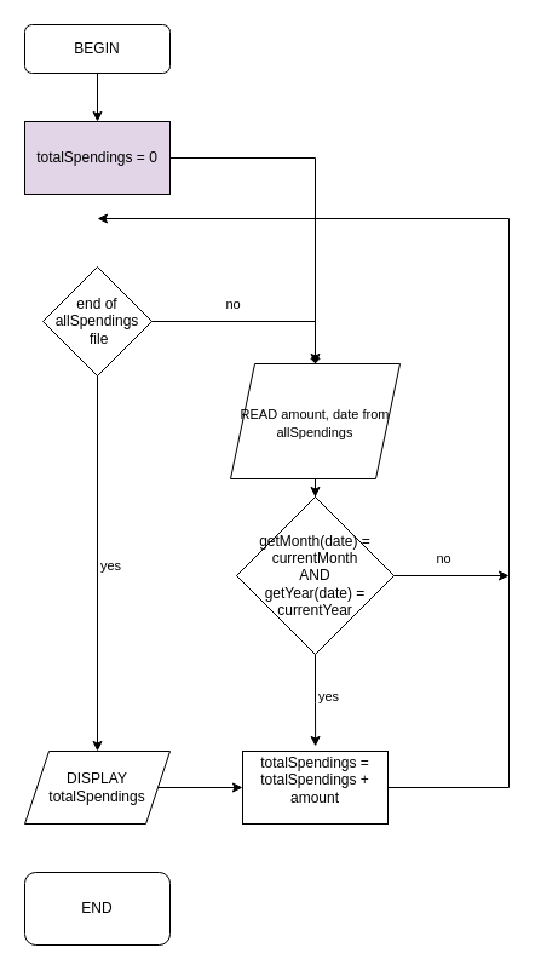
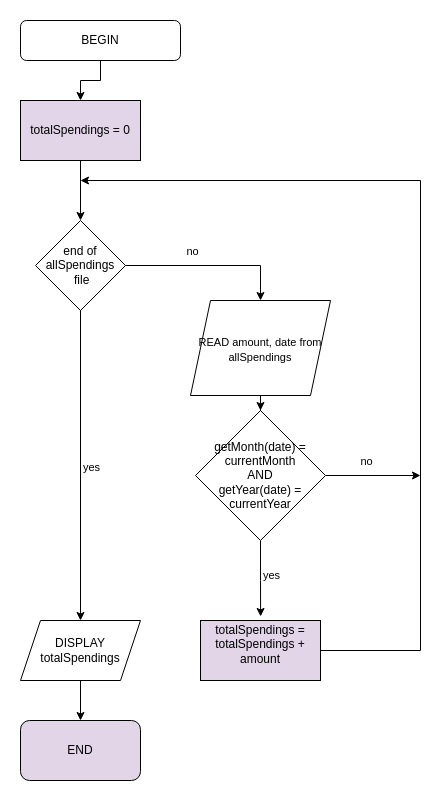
  <mxCell id="0" />
  <mxCell id="1" parent="0" />
  <mxCell id="2" value="" style="edgeStyle=orthogonalEdgeStyle;rounded=0;orthogonalLoop=1;jettySize=auto;html=1;" edge="1" parent="1" source="3" target="5"><mxGeometry relative="1" as="geometry" /></mxCell>
- <mxCell id="3" value="BEGIN&lt;span id=&quot;docs-internal-guid-55367588-7fff-ca0d-b6b9-5bfb5f76af31&quot;&gt;&lt;/span&gt;" style="rounded=1;whiteSpace=wrap;html=1;fontSize=12;glass=0;strokeWidth=1;shadow=0;" parent="1" vertex="1"><mxGeometry x="20" y="20" width="120" height="40" as="geometry" /></mxCell>
- <mxCell id="4" value="" style="edgeStyle=orthogonalEdgeStyle;rounded=0;orthogonalLoop=1;jettySize=auto;html=1;" edge="1" parent="1" source="5" target="10"><mxGeometry relative="1" as="geometry" /></mxCell>
+ <mxCell id="3" value="BEGIN&lt;span id=&quot;docs-internal-guid-55367588-7fff-ca0d-b6b9-5bfb5f76af31&quot;&gt;&lt;/span&gt;" style="rounded=1;whiteSpace=wrap;html=1;fontSize=12;glass=0;strokeWidth=1;shadow=0;" parent="1" vertex="1"><mxGeometry x="20" y="20" width="160" height="40" as="geometry" /></mxCell>
+ <mxCell id="4" value="" style="edgeStyle=orthogonalEdgeStyle;rounded=0;orthogonalLoop=1;jettySize=auto;html=1;" edge="1" parent="1" source="5" target="8"><mxGeometry relative="1" as="geometry" /></mxCell>
  <mxCell id="5" value="totalSpendings = 0" style="rounded=0;whiteSpace=wrap;html=1;fillColor=#e1d5e7;" vertex="1" parent="1"><mxGeometry x="20" y="100" width="120" height="60" as="geometry" /></mxCell>
- <mxCell id="6" value="" style="edgeStyle=orthogonalEdgeStyle;rounded=0;orthogonalLoop=1;jettySize=auto;html=1;endArrow=diamond;" edge="1" parent="1" source="8" target="10"><mxGeometry relative="1" as="geometry"><Array as="points"><mxPoint x="260" y="265" /></Array></mxGeometry></mxCell>
+ <mxCell id="6" value="" style="edgeStyle=orthogonalEdgeStyle;rounded=0;orthogonalLoop=1;jettySize=auto;html=1;" edge="1" parent="1" source="8" target="10"><mxGeometry relative="1" as="geometry"><Array as="points"><mxPoint x="260" y="265" /></Array></mxGeometry></mxCell>
  <mxCell id="7" value="no" style="edgeLabel;html=1;align=center;verticalAlign=middle;resizable=0;points=[];" vertex="1" connectable="0" parent="6"><mxGeometry x="-0.088" relative="1" as="geometry"><mxPoint x="-12" y="-15" as="offset" /></mxGeometry></mxCell>
  <mxCell id="8" value="end of allSpendings&lt;br&gt;&amp;nbsp;file" style="rhombus;whiteSpace=wrap;html=1;rounded=0;" vertex="1" parent="1"><mxGeometry x="35" y="220" width="90" height="90" as="geometry" /></mxCell>
  <mxCell id="9" value="" style="edgeStyle=orthogonalEdgeStyle;rounded=0;orthogonalLoop=1;jettySize=auto;html=1;" edge="1" parent="1" source="10" target="15"><mxGeometry relative="1" as="geometry" /></mxCell>
  <mxCell id="10" value="&lt;p style=&quot;line-height: 1.56; margin: 10pt -0.75pt 0pt 71.25pt; text-indent: 0.75pt; font-size: 11px;&quot; dir=&quot;ltr&quot;&gt;&lt;/p&gt;&lt;div style=&quot;font-size: 13px;&quot;&gt;&lt;/div&gt;&lt;span style=&quot;font-family: Consolas, sans-serif; background-color: transparent; font-variant-numeric: normal; font-variant-east-asian: normal; font-variant-alternates: normal; vertical-align: baseline; font-size: 11px;&quot;&gt;&lt;font style=&quot;font-size: 11px;&quot;&gt;READ amount, date from allSpendings&lt;/font&gt;&lt;/span&gt;&lt;p style=&quot;font-size: 11px;&quot;&gt;&lt;/p&gt;&lt;font style=&quot;font-size: 11px;&quot;&gt;&lt;span id=&quot;docs-internal-guid-1171a91e-7fff-6bf5-6e23-0d3bd96f2a9c&quot;&gt;&lt;/span&gt;&lt;/font&gt;" style="shape=parallelogram;perimeter=parallelogramPerimeter;whiteSpace=wrap;html=1;fixedSize=1;" vertex="1" parent="1"><mxGeometry x="190" y="300" width="140" height="95" as="geometry" /></mxCell>
  <mxCell id="11" value="" style="edgeStyle=orthogonalEdgeStyle;rounded=0;orthogonalLoop=1;jettySize=auto;html=1;entryX=0.501;entryY=-0.067;entryDx=0;entryDy=0;entryPerimeter=0;" edge="1" parent="1" source="15" target="20"><mxGeometry relative="1" as="geometry"><mxPoint x="260" y="610" as="targetPoint" /></mxGeometry></mxCell>
  <mxCell id="12" value="yes" style="edgeLabel;html=1;align=center;verticalAlign=middle;resizable=0;points=[];" vertex="1" connectable="0" parent="11"><mxGeometry x="-0.161" relative="1" as="geometry"><mxPoint x="10" y="2" as="offset" /></mxGeometry></mxCell>
  <mxCell id="13" value="" style="edgeStyle=orthogonalEdgeStyle;rounded=0;orthogonalLoop=1;jettySize=auto;html=1;" edge="1" parent="1" source="15"><mxGeometry relative="1" as="geometry"><mxPoint x="420" y="475" as="targetPoint" /></mxGeometry></mxCell>
  <mxCell id="14" value="no" style="edgeLabel;html=1;align=center;verticalAlign=middle;resizable=0;points=[];" vertex="1" connectable="0" parent="13"><mxGeometry x="-0.168" y="1" relative="1" as="geometry"><mxPoint y="-14" as="offset" /></mxGeometry></mxCell>
  <mxCell id="15" value="getMonth(date) = currentMonth&lt;br&gt;AND&lt;br&gt;getYear(date) = currentYear" style="rhombus;whiteSpace=wrap;html=1;" vertex="1" parent="1"><mxGeometry x="195" y="410" width="130" height="130" as="geometry" /></mxCell>
  <mxCell id="16" value="" style="endArrow=classic;html=1;rounded=0;" edge="1" parent="1" source="20"><mxGeometry width="50" height="50" relative="1" as="geometry"><mxPoint x="310" y="640" as="sourcePoint" /><mxPoint x="80" y="180" as="targetPoint" /><Array as="points"><mxPoint x="420" y="650" /><mxPoint x="420" y="180" /></Array></mxGeometry></mxCell>
- <mxCell id="17" value="END" style="rounded=1;whiteSpace=wrap;html=1;" vertex="1" parent="1"><mxGeometry x="20" y="720" width="120" height="60" as="geometry" /></mxCell>
- <mxCell id="18" value="" style="edgeStyle=orthogonalEdgeStyle;rounded=0;orthogonalLoop=1;jettySize=auto;html=1;" edge="1" parent="1" source="19" target="20"><mxGeometry relative="1" as="geometry" /></mxCell>
+ <mxCell id="17" value="END" style="rounded=1;whiteSpace=wrap;html=1;fillColor=#e1d5e7;" vertex="1" parent="1"><mxGeometry x="20" y="720" width="120" height="60" as="geometry" /></mxCell>
+ <mxCell id="18" value="" style="edgeStyle=orthogonalEdgeStyle;rounded=0;orthogonalLoop=1;jettySize=auto;html=1;" edge="1" parent="1" source="19" target="17"><mxGeometry relative="1" as="geometry" /></mxCell>
  <mxCell id="19" value="DISPLAY totalSpendings" style="shape=parallelogram;perimeter=parallelogramPerimeter;whiteSpace=wrap;html=1;fixedSize=1;" vertex="1" parent="1"><mxGeometry x="20" y="620" width="120" height="60" as="geometry" /></mxCell>
- <mxCell id="20" value="&lt;span style=&quot;border-color: var(--border-color); color: rgb(0, 0, 0); font-size: 12px; font-style: normal; font-variant: normal; font-weight: 400; letter-spacing: normal; orphans: 2; text-align: center; text-indent: 0px; text-transform: none; widows: 2; word-spacing: 0px; -webkit-text-stroke-width: 0px; background-color: transparent; text-decoration-thickness: initial; text-decoration-style: initial; text-decoration-color: initial; font-family: Consolas, sans-serif; vertical-align: baseline;&quot;&gt;&lt;font style=&quot;border-color: var(--border-color); font-size: 12px;&quot;&gt;&lt;br&gt;totalSpendings = totalSpendings + amount&lt;/font&gt;&lt;/span&gt;&lt;p style=&quot;border-color: var(--border-color); color: rgb(0, 0, 0); font-family: Helvetica; font-size: 12px; font-style: normal; font-variant-ligatures: normal; font-variant-caps: normal; font-weight: 400; letter-spacing: normal; orphans: 2; text-align: center; text-indent: 0px; text-transform: none; widows: 2; word-spacing: 0px; -webkit-text-stroke-width: 0px; background-color: rgb(251, 251, 251); text-decoration-thickness: initial; text-decoration-style: initial; text-decoration-color: initial;&quot;&gt;&lt;/p&gt;&lt;font style=&quot;border-color: var(--border-color); color: rgb(0, 0, 0); font-family: Helvetica; font-size: 12px; font-style: normal; font-variant-ligatures: normal; font-variant-caps: normal; font-weight: 400; letter-spacing: normal; orphans: 2; text-align: center; text-indent: 0px; text-transform: none; widows: 2; word-spacing: 0px; -webkit-text-stroke-width: 0px; background-color: rgb(251, 251, 251); text-decoration-thickness: initial; text-decoration-style: initial; text-decoration-color: initial;&quot;&gt;&lt;br class=&quot;Apple-interchange-newline&quot;&gt;&lt;/font&gt;" style="rounded=0;whiteSpace=wrap;html=1;" vertex="1" parent="1"><mxGeometry x="200" y="620" width="120" height="60" as="geometry" /></mxCell>
+ <mxCell id="20" value="&lt;span style=&quot;border-color: var(--border-color); color: rgb(0, 0, 0); font-size: 12px; font-style: normal; font-variant: normal; font-weight: 400; letter-spacing: normal; orphans: 2; text-align: center; text-indent: 0px; text-transform: none; widows: 2; word-spacing: 0px; -webkit-text-stroke-width: 0px; background-color: transparent; text-decoration-thickness: initial; text-decoration-style: initial; text-decoration-color: initial; font-family: Consolas, sans-serif; vertical-align: baseline;&quot;&gt;&lt;font style=&quot;border-color: var(--border-color); font-size: 12px;&quot;&gt;&lt;br&gt;totalSpendings = totalSpendings + amount&lt;/font&gt;&lt;/span&gt;&lt;p style=&quot;border-color: var(--border-color); color: rgb(0, 0, 0); font-family: Helvetica; font-size: 12px; font-style: normal; font-variant-ligatures: normal; font-variant-caps: normal; font-weight: 400; letter-spacing: normal; orphans: 2; text-align: center; text-indent: 0px; text-transform: none; widows: 2; word-spacing: 0px; -webkit-text-stroke-width: 0px; background-color: rgb(251, 251, 251); text-decoration-thickness: initial; text-decoration-style: initial; text-decoration-color: initial;&quot;&gt;&lt;/p&gt;&lt;font style=&quot;border-color: var(--border-color); color: rgb(0, 0, 0); font-family: Helvetica; font-size: 12px; font-style: normal; font-variant-ligatures: normal; font-variant-caps: normal; font-weight: 400; letter-spacing: normal; orphans: 2; text-align: center; text-indent: 0px; text-transform: none; widows: 2; word-spacing: 0px; -webkit-text-stroke-width: 0px; background-color: rgb(251, 251, 251); text-decoration-thickness: initial; text-decoration-style: initial; text-decoration-color: initial;&quot;&gt;&lt;br class=&quot;Apple-interchange-newline&quot;&gt;&lt;/font&gt;" style="rounded=0;whiteSpace=wrap;html=1;fillColor=#e1d5e7;" vertex="1" parent="1"><mxGeometry x="200" y="620" width="120" height="60" as="geometry" /></mxCell>
  <mxCell id="21" value="" style="endArrow=classic;html=1;rounded=0;exitX=0.5;exitY=1;exitDx=0;exitDy=0;entryX=0.5;entryY=0;entryDx=0;entryDy=0;" edge="1" parent="1" source="8" target="19"><mxGeometry width="50" height="50" relative="1" as="geometry"><mxPoint x="81.22" y="280" as="sourcePoint" /><mxPoint x="78.78" y="601.02" as="targetPoint" /></mxGeometry></mxCell>
  <mxCell id="22" value="yes" style="edgeLabel;html=1;align=center;verticalAlign=middle;resizable=0;points=[];" vertex="1" connectable="0" parent="21"><mxGeometry x="0.009" y="2" relative="1" as="geometry"><mxPoint x="8" as="offset" /></mxGeometry></mxCell>
